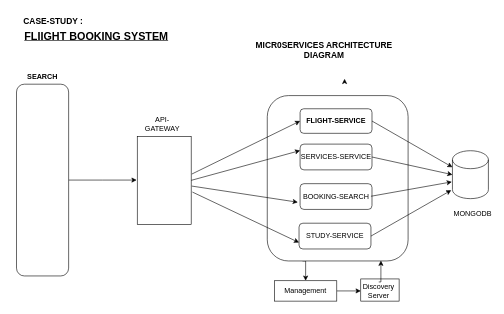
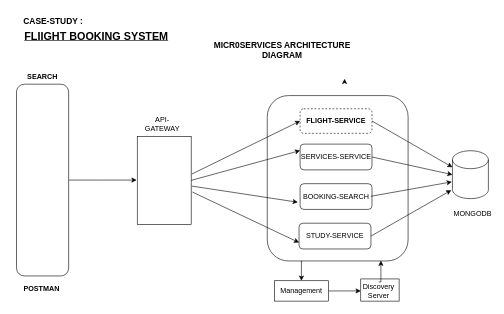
  <mxCell id="0" />
  <mxCell id="1" parent="0" />
  <mxCell id="2" value="" style="rounded=0;whiteSpace=wrap;html=1;" vertex="1" parent="1"><mxGeometry x="228" y="227" width="90" height="147" as="geometry" /></mxCell>
  <mxCell id="3" style="edgeStyle=orthogonalEdgeStyle;rounded=0;orthogonalLoop=1;jettySize=auto;html=1;exitX=1;exitY=0.5;exitDx=0;exitDy=0;" edge="1" parent="1" source="4"><mxGeometry relative="1" as="geometry"><mxPoint x="227" y="300" as="targetPoint" /></mxGeometry></mxCell>
  <mxCell id="4" value="" style="rounded=1;whiteSpace=wrap;html=1;" vertex="1" parent="1"><mxGeometry x="26.5" y="140" width="87" height="320" as="geometry" /></mxCell>
  <mxCell id="5" value="&lt;b&gt;&lt;u style=&quot;font-size: 18px;&quot;&gt;FLIIGHT BOOKING SYSTEM&lt;/u&gt;&lt;/b&gt;" style="text;html=1;align=center;verticalAlign=middle;whiteSpace=wrap;rounded=0;" vertex="1" parent="1"><mxGeometry x="20" y="45" width="280" height="30" as="geometry" /></mxCell>
  <mxCell id="6" value="SEARCH" style="text;html=1;strokeColor=none;fillColor=none;align=center;verticalAlign=middle;whiteSpace=wrap;rounded=0;fontStyle=1" vertex="1" parent="1"><mxGeometry x="40" y="113" width="60" height="30" as="geometry" /></mxCell>
+ <mxCell id="7" value="&lt;b&gt;POSTMAN&lt;/b&gt;" style="text;html=1;strokeColor=none;fillColor=none;align=center;verticalAlign=middle;whiteSpace=wrap;rounded=0;" vertex="1" parent="1"><mxGeometry x="26.5" y="466" width="83" height="30" as="geometry" /></mxCell>
  <mxCell id="8" value="API-GATEWAY" style="text;html=1;strokeColor=none;fillColor=none;align=center;verticalAlign=middle;whiteSpace=wrap;rounded=0;" vertex="1" parent="1"><mxGeometry x="240" y="192" width="60" height="30" as="geometry" /></mxCell>
  <mxCell id="9" style="edgeStyle=orthogonalEdgeStyle;rounded=0;orthogonalLoop=1;jettySize=auto;html=1;exitX=0.25;exitY=1;exitDx=0;exitDy=0;entryX=0.5;entryY=0;entryDx=0;entryDy=0;" edge="1" parent="1" source="10" target="28"><mxGeometry relative="1" as="geometry" /></mxCell>
  <mxCell id="10" value="" style="rounded=1;whiteSpace=wrap;html=1;" vertex="1" parent="1"><mxGeometry x="445" y="159" width="235" height="276" as="geometry" /></mxCell>
  <mxCell id="11" value="BOOKING-SEARCH" style="rounded=1;whiteSpace=wrap;html=1;" vertex="1" parent="1"><mxGeometry x="499.75" y="306" width="120" height="43" as="geometry" /></mxCell>
  <mxCell id="12" value="SERVICES-SERVICE" style="rounded=1;whiteSpace=wrap;html=1;" vertex="1" parent="1"><mxGeometry x="499.75" y="240" width="120" height="43" as="geometry" /></mxCell>
- <mxCell id="13" value="&lt;b&gt;FLIGHT-SERVICE&lt;/b&gt;" style="whiteSpace=wrap;html=1;rounded=1;" vertex="1" parent="1"><mxGeometry x="499.75" y="181" width="120" height="41" as="geometry" /></mxCell>
+ <mxCell id="13" value="&lt;b&gt;FLIGHT-SERVICE&lt;/b&gt;" style="whiteSpace=wrap;html=1;rounded=1;dashed=1;" vertex="1" parent="1"><mxGeometry x="499.75" y="181" width="120" height="41" as="geometry" /></mxCell>
  <mxCell id="14" style="edgeStyle=orthogonalEdgeStyle;rounded=0;orthogonalLoop=1;jettySize=auto;html=1;exitX=0.5;exitY=1;exitDx=0;exitDy=0;" edge="1" parent="1"><mxGeometry relative="1" as="geometry"><mxPoint x="574" y="135" as="sourcePoint" /><mxPoint x="574" y="131" as="targetPoint" /></mxGeometry></mxCell>
  <mxCell id="15" value="STUDY-SERVICE" style="rounded=1;whiteSpace=wrap;html=1;" vertex="1" parent="1"><mxGeometry x="498" y="372" width="120" height="43" as="geometry" /></mxCell>
  <mxCell id="16" value="" style="endArrow=classic;html=1;rounded=0;entryX=0;entryY=0.5;entryDx=0;entryDy=0;" edge="1" parent="1" target="13"><mxGeometry width="50" height="50" relative="1" as="geometry"><mxPoint x="319" y="290" as="sourcePoint" /><mxPoint x="388" y="277" as="targetPoint" /></mxGeometry></mxCell>
  <mxCell id="17" value="" style="endArrow=classic;html=1;rounded=0;entryX=0;entryY=0.25;entryDx=0;entryDy=0;exitX=1;exitY=0.5;exitDx=0;exitDy=0;" edge="1" parent="1" source="2" target="12"><mxGeometry width="50" height="50" relative="1" as="geometry"><mxPoint x="338" y="327" as="sourcePoint" /><mxPoint x="388" y="277" as="targetPoint" /></mxGeometry></mxCell>
  <mxCell id="18" value="" style="endArrow=classic;html=1;rounded=0;" edge="1" parent="1"><mxGeometry width="50" height="50" relative="1" as="geometry"><mxPoint x="319" y="310" as="sourcePoint" /><mxPoint x="496" y="337" as="targetPoint" /></mxGeometry></mxCell>
  <mxCell id="19" value="" style="endArrow=classic;html=1;rounded=0;entryX=0;entryY=0.75;entryDx=0;entryDy=0;" edge="1" parent="1" target="15"><mxGeometry width="50" height="50" relative="1" as="geometry"><mxPoint x="320" y="320" as="sourcePoint" /><mxPoint x="388" y="277" as="targetPoint" /></mxGeometry></mxCell>
  <mxCell id="20" value="" style="shape=cylinder3;whiteSpace=wrap;html=1;boundedLbl=1;backgroundOutline=1;size=15;" vertex="1" parent="1"><mxGeometry x="754" y="251" width="60" height="80" as="geometry" /></mxCell>
  <mxCell id="21" value="" style="endArrow=classic;html=1;rounded=0;entryX=0;entryY=0.5;entryDx=0;entryDy=0;entryPerimeter=0;exitX=1;exitY=0.5;exitDx=0;exitDy=0;" edge="1" parent="1" source="12" target="20"><mxGeometry width="50" height="50" relative="1" as="geometry"><mxPoint x="645" y="282" as="sourcePoint" /><mxPoint x="668" y="277" as="targetPoint" /></mxGeometry></mxCell>
  <mxCell id="22" value="" style="endArrow=classic;html=1;rounded=0;exitX=1;exitY=0.5;exitDx=0;exitDy=0;" edge="1" parent="1" source="15"><mxGeometry width="50" height="50" relative="1" as="geometry"><mxPoint x="618" y="327" as="sourcePoint" /><mxPoint x="752" y="317" as="targetPoint" /></mxGeometry></mxCell>
  <mxCell id="23" value="" style="endArrow=classic;html=1;rounded=0;" edge="1" parent="1"><mxGeometry width="50" height="50" relative="1" as="geometry"><mxPoint x="618" y="327" as="sourcePoint" /><mxPoint x="753" y="303" as="targetPoint" /></mxGeometry></mxCell>
  <mxCell id="24" value="" style="endArrow=classic;html=1;rounded=0;entryX=0;entryY=0;entryDx=0;entryDy=27.5;entryPerimeter=0;exitX=1;exitY=0.5;exitDx=0;exitDy=0;" edge="1" parent="1" source="13" target="20"><mxGeometry width="50" height="50" relative="1" as="geometry"><mxPoint x="618" y="327" as="sourcePoint" /><mxPoint x="668" y="277" as="targetPoint" /></mxGeometry></mxCell>
  <mxCell id="25" value="Discovery Server" style="text;html=1;strokeColor=none;fillColor=none;align=center;verticalAlign=middle;whiteSpace=wrap;rounded=0;" vertex="1" parent="1"><mxGeometry x="606" y="469" width="60" height="30" as="geometry" /></mxCell>
  <mxCell id="26" value="" style="rounded=0;whiteSpace=wrap;html=1;" vertex="1" parent="1"><mxGeometry x="601" y="465" width="64" height="37" as="geometry" /></mxCell>
  <mxCell id="27" style="edgeStyle=orthogonalEdgeStyle;rounded=0;orthogonalLoop=1;jettySize=auto;html=1;exitX=1;exitY=0.5;exitDx=0;exitDy=0;entryX=0;entryY=0.5;entryDx=0;entryDy=0;" edge="1" parent="1" source="28" target="30"><mxGeometry relative="1" as="geometry" /></mxCell>
- <mxCell id="28" value="Management" style="rounded=0;whiteSpace=wrap;html=1;" vertex="1" parent="1"><mxGeometry x="457" y="468" width="104" height="34" as="geometry" /></mxCell>
+ <mxCell id="28" value="Management" style="rounded=0;whiteSpace=wrap;html=1;" vertex="1" parent="1"><mxGeometry x="457" y="468" width="90" height="34" as="geometry" /></mxCell>
  <mxCell id="29" style="edgeStyle=orthogonalEdgeStyle;rounded=0;orthogonalLoop=1;jettySize=auto;html=1;exitX=0.5;exitY=0;exitDx=0;exitDy=0;entryX=0.807;entryY=0.998;entryDx=0;entryDy=0;entryPerimeter=0;" edge="1" parent="1" source="30" target="10"><mxGeometry relative="1" as="geometry" /></mxCell>
  <mxCell id="30" value="Discovery Server" style="text;html=1;strokeColor=none;fillColor=none;align=center;verticalAlign=middle;whiteSpace=wrap;rounded=0;" vertex="1" parent="1"><mxGeometry x="601" y="470" width="60" height="30" as="geometry" /></mxCell>
  <mxCell id="31" value="MONGODB" style="text;html=1;strokeColor=none;fillColor=none;align=center;verticalAlign=middle;whiteSpace=wrap;rounded=0;" vertex="1" parent="1"><mxGeometry x="758" y="342" width="60" height="30" as="geometry" /></mxCell>
- <mxCell id="32" value="&lt;b&gt;&lt;font style=&quot;font-size: 14px;&quot;&gt;MICR0SERVICES ARCHITECTURE DIAGRAM&lt;/font&gt;&lt;/b&gt;" style="text;html=1;strokeColor=none;fillColor=none;align=center;verticalAlign=middle;whiteSpace=wrap;rounded=0;" vertex="1" parent="1"><mxGeometry x="396" y="68" width="287.5" height="30" as="geometry" /></mxCell>
+ <mxCell id="32" value="&lt;b&gt;&lt;font style=&quot;font-size: 14px;&quot;&gt;MICR0SERVICES ARCHITECTURE DIAGRAM&lt;/font&gt;&lt;/b&gt;" style="text;html=1;strokeColor=none;fillColor=none;align=center;verticalAlign=middle;whiteSpace=wrap;rounded=0;" vertex="1" parent="1"><mxGeometry x="326" y="68" width="287.5" height="30" as="geometry" /></mxCell>
  <mxCell id="33" value="&lt;b&gt;&lt;font style=&quot;font-size: 14px;&quot;&gt;CASE-STUDY :&lt;/font&gt;&lt;/b&gt;" style="text;html=1;strokeColor=none;fillColor=none;align=center;verticalAlign=middle;whiteSpace=wrap;rounded=0;" vertex="1" parent="1"><mxGeometry x="35" y="20" width="105.5" height="30" as="geometry" /></mxCell>
